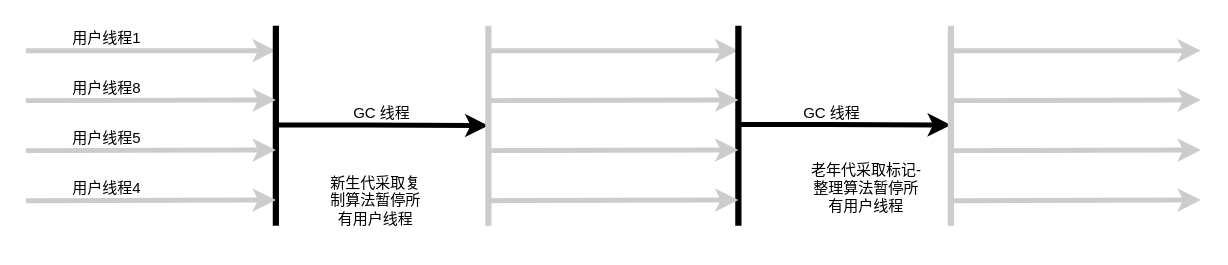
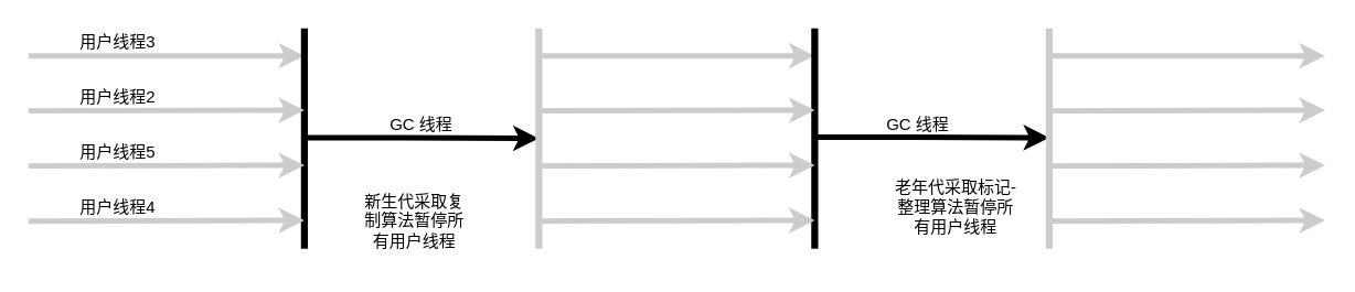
  <mxCell id="0" />
  <mxCell id="1" parent="0" />
  <mxCell id="2" value="" style="endArrow=classic;html=1;strokeWidth=4;fillColor=#ffcc99;strokeColor=#CCCCCC;" edge="1" parent="1"><mxGeometry width="50" height="50" relative="1" as="geometry"><mxPoint x="20" y="40" as="sourcePoint" /><mxPoint x="220" y="40" as="targetPoint" /><Array as="points" /></mxGeometry></mxCell>
- <mxCell id="3" value="用户线程1" style="text;html=1;strokeColor=none;fillColor=none;align=center;verticalAlign=middle;whiteSpace=wrap;rounded=0;" vertex="1" parent="1"><mxGeometry x="40" y="20" width="90" height="20" as="geometry" /></mxCell>
- <mxCell id="4" value="用户线程8" style="text;html=1;strokeColor=none;fillColor=none;align=center;verticalAlign=middle;whiteSpace=wrap;rounded=0;" vertex="1" parent="1"><mxGeometry x="40" y="60" width="90" height="20" as="geometry" /></mxCell>
+ <mxCell id="3" value="用户线程3" style="text;html=1;strokeColor=none;fillColor=none;align=center;verticalAlign=middle;whiteSpace=wrap;rounded=0;" vertex="1" parent="1"><mxGeometry x="40" y="20" width="90" height="20" as="geometry" /></mxCell>
+ <mxCell id="4" value="用户线程2" style="text;html=1;strokeColor=none;fillColor=none;align=center;verticalAlign=middle;whiteSpace=wrap;rounded=0;" vertex="1" parent="1"><mxGeometry x="40" y="60" width="90" height="20" as="geometry" /></mxCell>
  <mxCell id="5" value="用户线程5" style="text;html=1;strokeColor=none;fillColor=none;align=center;verticalAlign=middle;whiteSpace=wrap;rounded=0;" vertex="1" parent="1"><mxGeometry x="40" y="100" width="90" height="20" as="geometry" /></mxCell>
  <mxCell id="6" value="用户线程4" style="text;html=1;strokeColor=none;fillColor=none;align=center;verticalAlign=middle;whiteSpace=wrap;rounded=0;" vertex="1" parent="1"><mxGeometry x="40" y="140" width="90" height="20" as="geometry" /></mxCell>
  <mxCell id="7" value="" style="endArrow=none;html=1;jumpSize=20;strokeWidth=5;" edge="1" parent="1"><mxGeometry width="50" height="50" relative="1" as="geometry"><mxPoint x="220" y="180" as="sourcePoint" /><mxPoint x="220" y="20" as="targetPoint" /></mxGeometry></mxCell>
  <mxCell id="8" value="" style="endArrow=classic;html=1;strokeWidth=4;gradientColor=#b3b3b3;fillColor=#f5f5f5;strokeColor=#CCCCCC;" edge="1" parent="1"><mxGeometry width="50" height="50" relative="1" as="geometry"><mxPoint x="20" y="120" as="sourcePoint" /><mxPoint x="220" y="119.5" as="targetPoint" /><Array as="points" /></mxGeometry></mxCell>
  <mxCell id="9" value="" style="endArrow=classic;html=1;strokeWidth=4;fillColor=#f9f7ed;strokeColor=#CCCCCC;" edge="1" parent="1"><mxGeometry width="50" height="50" relative="1" as="geometry"><mxPoint x="20" y="80" as="sourcePoint" /><mxPoint x="220" y="79.5" as="targetPoint" /><Array as="points" /></mxGeometry></mxCell>
  <mxCell id="10" value="" style="endArrow=classic;html=1;strokeWidth=4;gradientColor=#b3b3b3;fillColor=#f5f5f5;strokeColor=#CCCCCC;" edge="1" parent="1"><mxGeometry width="50" height="50" relative="1" as="geometry"><mxPoint x="20" y="160" as="sourcePoint" /><mxPoint x="220" y="159.5" as="targetPoint" /><Array as="points" /></mxGeometry></mxCell>
  <mxCell id="11" value="" style="endArrow=classic;html=1;strokeWidth=4;gradientColor=#b3b3b3;fillColor=#f5f5f5;strokeColor=#000000;" edge="1" parent="1"><mxGeometry width="50" height="50" relative="1" as="geometry"><mxPoint x="220" y="99.5" as="sourcePoint" /><mxPoint x="390" y="100" as="targetPoint" /><Array as="points"><mxPoint x="280" y="99.5" /></Array></mxGeometry></mxCell>
  <mxCell id="12" value="GC 线程" style="text;html=1;strokeColor=none;fillColor=none;align=center;verticalAlign=middle;whiteSpace=wrap;rounded=0;" vertex="1" parent="1"><mxGeometry x="270" y="80" width="70" height="20" as="geometry" /></mxCell>
  <mxCell id="13" value="新生代采取复制算法暂停所有用户线程" style="text;html=1;strokeColor=none;fillColor=none;align=center;verticalAlign=middle;whiteSpace=wrap;rounded=0;" vertex="1" parent="1"><mxGeometry x="260" y="130" width="80" height="60" as="geometry" /></mxCell>
  <mxCell id="14" value="" style="endArrow=classic;html=1;strokeWidth=4;fillColor=#f5f5f5;strokeColor=#CCCCCC;gradientColor=#b3b3b3;" edge="1" parent="1"><mxGeometry width="50" height="50" relative="1" as="geometry"><mxPoint x="390" y="40" as="sourcePoint" /><mxPoint x="590" y="40" as="targetPoint" /><Array as="points" /></mxGeometry></mxCell>
  <mxCell id="15" value="" style="endArrow=none;html=1;jumpSize=20;strokeWidth=5;" edge="1" parent="1"><mxGeometry width="50" height="50" relative="1" as="geometry"><mxPoint x="590" y="180" as="sourcePoint" /><mxPoint x="590" y="20" as="targetPoint" /></mxGeometry></mxCell>
  <mxCell id="16" value="" style="endArrow=classic;html=1;strokeWidth=4;gradientColor=#b3b3b3;fillColor=#f5f5f5;strokeColor=#CCCCCC;" edge="1" parent="1"><mxGeometry width="50" height="50" relative="1" as="geometry"><mxPoint x="390" y="120" as="sourcePoint" /><mxPoint x="590" y="119.5" as="targetPoint" /><Array as="points" /></mxGeometry></mxCell>
  <mxCell id="17" value="" style="endArrow=classic;html=1;strokeWidth=4;gradientColor=#b3b3b3;fillColor=#f5f5f5;strokeColor=#CCCCCC;" edge="1" parent="1"><mxGeometry width="50" height="50" relative="1" as="geometry"><mxPoint x="390" y="80" as="sourcePoint" /><mxPoint x="590" y="79.5" as="targetPoint" /><Array as="points" /></mxGeometry></mxCell>
  <mxCell id="18" value="" style="endArrow=classic;html=1;strokeWidth=4;gradientColor=#b3b3b3;fillColor=#f5f5f5;strokeColor=#CCCCCC;" edge="1" parent="1"><mxGeometry width="50" height="50" relative="1" as="geometry"><mxPoint x="390" y="160" as="sourcePoint" /><mxPoint x="590" y="159.5" as="targetPoint" /><Array as="points" /></mxGeometry></mxCell>
  <mxCell id="19" value="" style="endArrow=none;html=1;jumpSize=20;strokeWidth=5;gradientColor=#b3b3b3;fillColor=#f5f5f5;strokeColor=#CCCCCC;" edge="1" parent="1"><mxGeometry width="50" height="50" relative="1" as="geometry"><mxPoint x="390" y="180" as="sourcePoint" /><mxPoint x="390" y="20" as="targetPoint" /></mxGeometry></mxCell>
  <mxCell id="20" value="" style="endArrow=classic;html=1;strokeWidth=4;gradientColor=#b3b3b3;fillColor=#f5f5f5;strokeColor=#000000;" edge="1" parent="1"><mxGeometry width="50" height="50" relative="1" as="geometry"><mxPoint x="590" y="99" as="sourcePoint" /><mxPoint x="760" y="99.5" as="targetPoint" /><Array as="points"><mxPoint x="650" y="99" /></Array></mxGeometry></mxCell>
  <mxCell id="21" value="GC 线程" style="text;html=1;strokeColor=none;fillColor=none;align=center;verticalAlign=middle;whiteSpace=wrap;rounded=0;" vertex="1" parent="1"><mxGeometry x="630" y="80" width="70" height="20" as="geometry" /></mxCell>
  <mxCell id="22" value="老年代采取标记-整理算法暂停所有用户线程" style="text;html=1;strokeColor=none;fillColor=none;align=center;verticalAlign=middle;whiteSpace=wrap;rounded=0;" vertex="1" parent="1"><mxGeometry x="645" y="120" width="95" height="60" as="geometry" /></mxCell>
  <mxCell id="23" value="" style="endArrow=classic;html=1;strokeWidth=4;fillColor=#f5f5f5;strokeColor=#CCCCCC;gradientColor=#b3b3b3;" edge="1" parent="1"><mxGeometry width="50" height="50" relative="1" as="geometry"><mxPoint x="760" y="40" as="sourcePoint" /><mxPoint x="960" y="40" as="targetPoint" /><Array as="points" /></mxGeometry></mxCell>
  <mxCell id="24" value="" style="endArrow=classic;html=1;strokeWidth=4;gradientColor=#b3b3b3;fillColor=#f5f5f5;strokeColor=#CCCCCC;" edge="1" parent="1"><mxGeometry width="50" height="50" relative="1" as="geometry"><mxPoint x="760" y="120" as="sourcePoint" /><mxPoint x="960" y="119.5" as="targetPoint" /><Array as="points" /></mxGeometry></mxCell>
  <mxCell id="25" value="" style="endArrow=classic;html=1;strokeWidth=4;gradientColor=#b3b3b3;fillColor=#f5f5f5;strokeColor=#CCCCCC;" edge="1" parent="1"><mxGeometry width="50" height="50" relative="1" as="geometry"><mxPoint x="760" y="80" as="sourcePoint" /><mxPoint x="960" y="79.5" as="targetPoint" /><Array as="points" /></mxGeometry></mxCell>
  <mxCell id="26" value="" style="endArrow=classic;html=1;strokeWidth=4;gradientColor=#b3b3b3;fillColor=#f5f5f5;strokeColor=#CCCCCC;" edge="1" parent="1"><mxGeometry width="50" height="50" relative="1" as="geometry"><mxPoint x="760" y="160" as="sourcePoint" /><mxPoint x="960" y="159.5" as="targetPoint" /><Array as="points" /></mxGeometry></mxCell>
  <mxCell id="27" value="" style="endArrow=none;html=1;jumpSize=20;strokeWidth=5;gradientColor=#b3b3b3;fillColor=#f5f5f5;strokeColor=#CCCCCC;" edge="1" parent="1"><mxGeometry width="50" height="50" relative="1" as="geometry"><mxPoint x="760" y="180" as="sourcePoint" /><mxPoint x="760" y="20" as="targetPoint" /></mxGeometry></mxCell>
